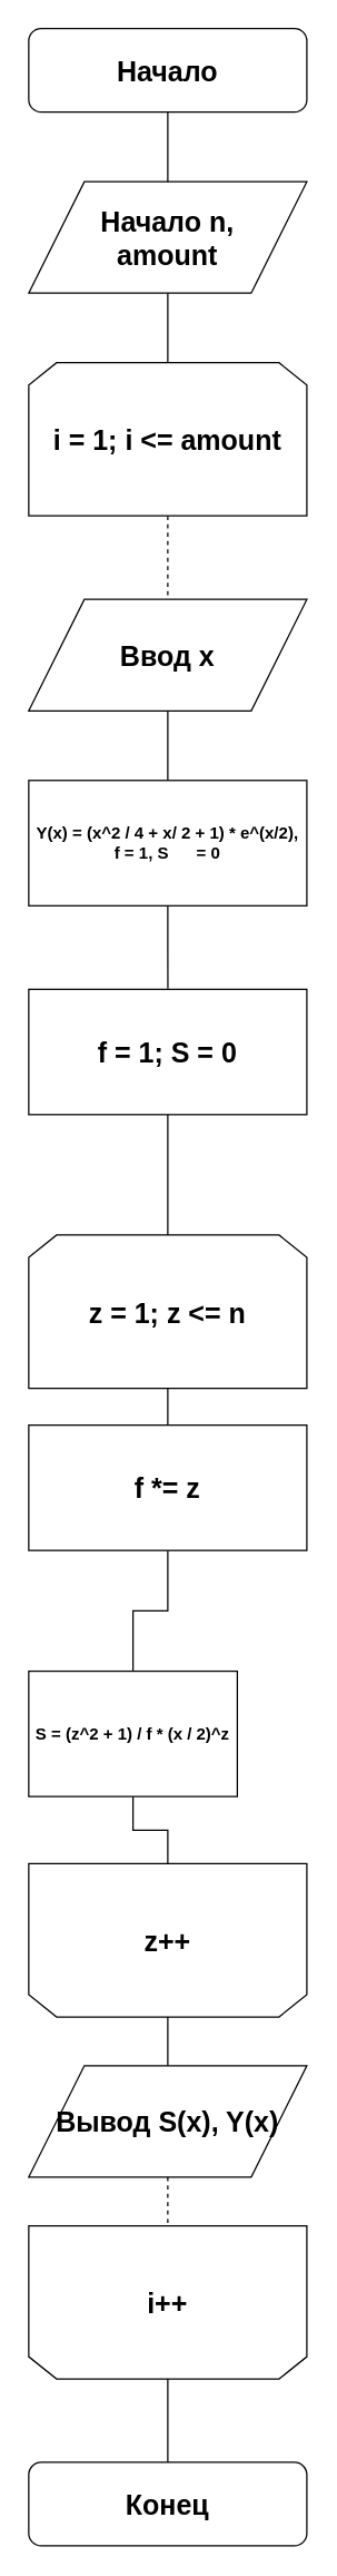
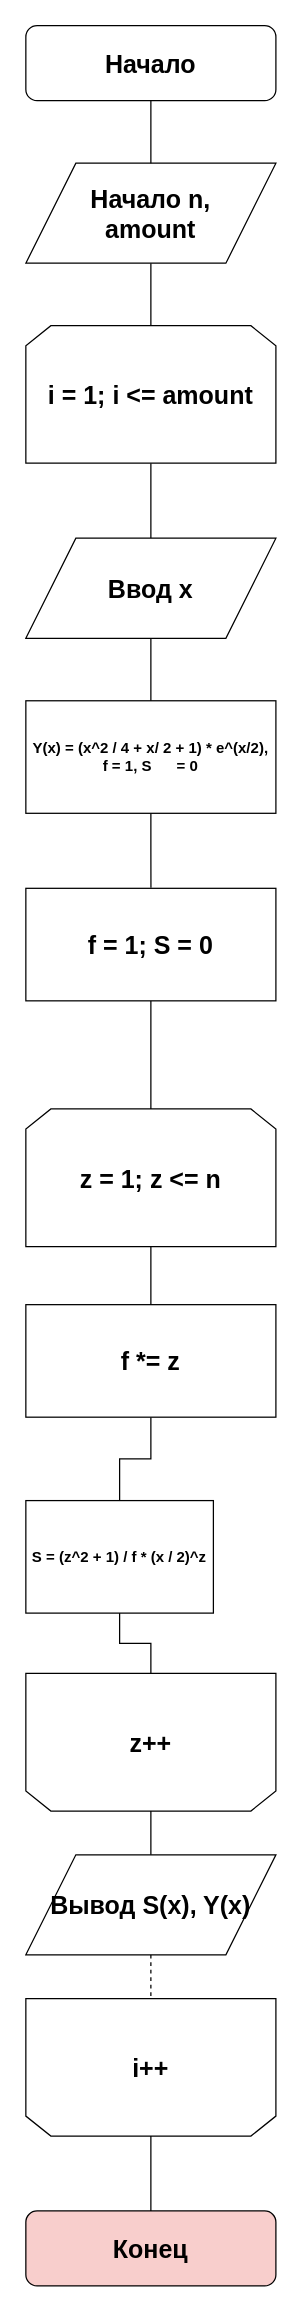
  <mxCell id="0" />
  <mxCell id="1" parent="0" />
  <mxCell id="2" value="&lt;b style=&quot;font-size: 20px&quot;&gt;Начало&lt;/b&gt;" style="rounded=1;whiteSpace=wrap;html=1;" parent="1" vertex="1"><mxGeometry x="20" y="20" width="200" height="60" as="geometry" /></mxCell>
- <mxCell id="3" value="&lt;b style=&quot;font-size: 20px&quot;&gt;Конец&lt;/b&gt;" style="rounded=1;whiteSpace=wrap;html=1;" parent="1" vertex="1"><mxGeometry x="20" y="1767.857" width="200" height="60" as="geometry" /></mxCell>
+ <mxCell id="3" value="&lt;b style=&quot;font-size: 20px&quot;&gt;Конец&lt;/b&gt;" style="rounded=1;whiteSpace=wrap;html=1;fillColor=#f8cecc;" parent="1" vertex="1"><mxGeometry x="20" y="1767.857" width="200" height="60" as="geometry" /></mxCell>
  <mxCell id="4" style="edgeStyle=orthogonalEdgeStyle;rounded=0;orthogonalLoop=1;jettySize=auto;html=1;exitX=0.5;exitY=1;exitDx=0;exitDy=0;endArrow=none;endFill=0;" parent="1" source="5" target="10" edge="1"><mxGeometry relative="1" as="geometry" /></mxCell>
  <mxCell id="5" value="&lt;font style=&quot;font-size: 20px&quot;&gt;&lt;b&gt;Начало n,&lt;br&gt;amount&lt;/b&gt;&lt;/font&gt;" style="shape=parallelogram;perimeter=parallelogramPerimeter;whiteSpace=wrap;html=1;" parent="1" vertex="1"><mxGeometry x="20" y="130" width="200" height="80" as="geometry" /></mxCell>
  <mxCell id="6" value="" style="endArrow=none;html=1;entryX=0.5;entryY=1;entryDx=0;entryDy=0;exitX=0.5;exitY=0;exitDx=0;exitDy=0;" parent="1" source="5" target="2" edge="1"><mxGeometry width="50" height="50" relative="1" as="geometry"><mxPoint x="-100" y="210" as="sourcePoint" /><mxPoint x="-50" y="160" as="targetPoint" /></mxGeometry></mxCell>
  <mxCell id="7" style="edgeStyle=orthogonalEdgeStyle;rounded=0;orthogonalLoop=1;jettySize=auto;html=1;exitX=0.5;exitY=1;exitDx=0;exitDy=0;entryX=0.5;entryY=0;entryDx=0;entryDy=0;endArrow=none;endFill=0;" parent="1" source="8" edge="1"><mxGeometry relative="1" as="geometry"><mxPoint x="120.059" y="709.588" as="targetPoint" /></mxGeometry></mxCell>
  <mxCell id="8" value="&lt;font size=&quot;1&quot;&gt;&lt;b style=&quot;font-size: 12px&quot;&gt;Y(x) = (x^2 / 4 + x/ 2 + 1) * e^(x/2), &lt;br&gt;f = 1, S&amp;nbsp; &amp;nbsp; &amp;nbsp; = 0&lt;/b&gt;&lt;/font&gt;" style="rounded=0;whiteSpace=wrap;html=1;" parent="1" vertex="1"><mxGeometry x="20" y="560" width="200" height="90" as="geometry" /></mxCell>
- <mxCell id="9" style="edgeStyle=orthogonalEdgeStyle;rounded=0;orthogonalLoop=1;jettySize=auto;html=1;exitX=0.5;exitY=1;exitDx=0;exitDy=0;entryX=0.5;entryY=0;entryDx=0;entryDy=0;endArrow=none;endFill=0;dashed=1;" parent="1" source="10" target="16" edge="1"><mxGeometry relative="1" as="geometry" /></mxCell>
+ <mxCell id="9" style="edgeStyle=orthogonalEdgeStyle;rounded=0;orthogonalLoop=1;jettySize=auto;html=1;exitX=0.5;exitY=1;exitDx=0;exitDy=0;entryX=0.5;entryY=0;entryDx=0;entryDy=0;endArrow=none;endFill=0;" parent="1" source="10" target="16" edge="1"><mxGeometry relative="1" as="geometry" /></mxCell>
  <mxCell id="10" value="&lt;b&gt;&lt;font style=&quot;font-size: 20px&quot;&gt;i = 1; i &amp;lt;= amount&lt;/font&gt;&lt;/b&gt;" style="shape=loopLimit;whiteSpace=wrap;html=1;" parent="1" vertex="1"><mxGeometry x="20" y="260" width="200" height="110" as="geometry" /></mxCell>
  <mxCell id="11" style="edgeStyle=orthogonalEdgeStyle;rounded=0;orthogonalLoop=1;jettySize=auto;html=1;exitX=0.5;exitY=0;exitDx=0;exitDy=0;entryX=0.5;entryY=0;entryDx=0;entryDy=0;endArrow=none;endFill=0;" parent="1" source="12" target="3" edge="1"><mxGeometry relative="1" as="geometry" /></mxCell>
  <mxCell id="12" value="&lt;b&gt;&lt;font style=&quot;font-size: 20px&quot;&gt;i++&lt;/font&gt;&lt;/b&gt;" style="shape=loopLimit;whiteSpace=wrap;html=1;direction=west;" parent="1" vertex="1"><mxGeometry x="20" y="1598" width="200" height="110" as="geometry" /></mxCell>
  <mxCell id="13" style="edgeStyle=orthogonalEdgeStyle;rounded=0;orthogonalLoop=1;jettySize=auto;html=1;exitX=0.5;exitY=1;exitDx=0;exitDy=0;entryX=0.5;entryY=1;entryDx=0;entryDy=0;endArrow=none;endFill=0;dashed=1;" parent="1" source="14" target="12" edge="1"><mxGeometry relative="1" as="geometry" /></mxCell>
  <mxCell id="14" value="&lt;span style=&quot;font-size: 20px&quot;&gt;&lt;b&gt;Вывод S(x), Y(x)&lt;/b&gt;&lt;/span&gt;" style="shape=parallelogram;perimeter=parallelogramPerimeter;whiteSpace=wrap;html=1;" parent="1" vertex="1"><mxGeometry x="20" y="1483" width="200" height="80" as="geometry" /></mxCell>
  <mxCell id="15" style="edgeStyle=orthogonalEdgeStyle;rounded=0;orthogonalLoop=1;jettySize=auto;html=1;exitX=0.5;exitY=1;exitDx=0;exitDy=0;entryX=0.5;entryY=0;entryDx=0;entryDy=0;endArrow=none;endFill=0;" parent="1" source="16" target="8" edge="1"><mxGeometry relative="1" as="geometry" /></mxCell>
  <mxCell id="16" value="&lt;font style=&quot;font-size: 20px&quot;&gt;&lt;b&gt;Ввод x&lt;br&gt;&lt;/b&gt;&lt;/font&gt;" style="shape=parallelogram;perimeter=parallelogramPerimeter;whiteSpace=wrap;html=1;" parent="1" vertex="1"><mxGeometry x="20" y="430" width="200" height="80" as="geometry" /></mxCell>
  <mxCell id="17" style="edgeStyle=orthogonalEdgeStyle;rounded=0;orthogonalLoop=1;jettySize=auto;html=1;exitX=0.5;exitY=1;exitDx=0;exitDy=0;entryX=0.5;entryY=0;entryDx=0;entryDy=0;endArrow=none;endFill=0;" edge="1" parent="1" source="18" target="22"><mxGeometry relative="1" as="geometry" /></mxCell>
- <mxCell id="18" value="&lt;b&gt;&lt;font style=&quot;font-size: 20px&quot;&gt;f *= z&lt;/font&gt;&lt;/b&gt;" style="rounded=0;whiteSpace=wrap;html=1;" parent="1" vertex="1"><mxGeometry x="20" y="1023" width="200" height="90" as="geometry" /></mxCell>
+ <mxCell id="18" value="&lt;b&gt;&lt;font style=&quot;font-size: 20px&quot;&gt;f *= z&lt;/font&gt;&lt;/b&gt;" style="rounded=0;whiteSpace=wrap;html=1;" parent="1" vertex="1"><mxGeometry x="20" y="1043" width="200" height="90" as="geometry" /></mxCell>
  <mxCell id="19" style="edgeStyle=orthogonalEdgeStyle;rounded=0;orthogonalLoop=1;jettySize=auto;html=1;exitX=0.5;exitY=1;exitDx=0;exitDy=0;entryX=0.5;entryY=0;entryDx=0;entryDy=0;endArrow=none;endFill=0;" edge="1" parent="1" source="20" target="18"><mxGeometry relative="1" as="geometry" /></mxCell>
  <mxCell id="20" value="&lt;b&gt;&lt;font style=&quot;font-size: 20px&quot;&gt;z = 1; z &amp;lt;= n&lt;/font&gt;&lt;/b&gt;" style="shape=loopLimit;whiteSpace=wrap;html=1;" parent="1" vertex="1"><mxGeometry x="20" y="886.5" width="200" height="110" as="geometry" /></mxCell>
  <mxCell id="21" style="edgeStyle=orthogonalEdgeStyle;rounded=0;orthogonalLoop=1;jettySize=auto;html=1;exitX=0.5;exitY=1;exitDx=0;exitDy=0;entryX=0.5;entryY=1;entryDx=0;entryDy=0;endArrow=none;endFill=0;" parent="1" source="22" target="24" edge="1"><mxGeometry relative="1" as="geometry" /></mxCell>
  <mxCell id="22" value="&lt;b&gt;S = (z^2 + 1) / f * (x / 2)^z&lt;/b&gt;" style="rounded=0;whiteSpace=wrap;html=1;" parent="1" vertex="1"><mxGeometry x="20" y="1199.714" width="150" height="90" as="geometry" /></mxCell>
  <mxCell id="23" style="edgeStyle=orthogonalEdgeStyle;rounded=0;orthogonalLoop=1;jettySize=auto;html=1;exitX=0.5;exitY=0;exitDx=0;exitDy=0;entryX=0.5;entryY=0;entryDx=0;entryDy=0;endArrow=none;endFill=0;" parent="1" source="24" target="14" edge="1"><mxGeometry relative="1" as="geometry" /></mxCell>
  <mxCell id="24" value="&lt;b&gt;&lt;font style=&quot;font-size: 20px&quot;&gt;z++&lt;/font&gt;&lt;/b&gt;" style="shape=loopLimit;whiteSpace=wrap;html=1;direction=west;" parent="1" vertex="1"><mxGeometry x="20" y="1338" width="200" height="110" as="geometry" /></mxCell>
  <mxCell id="25" style="edgeStyle=orthogonalEdgeStyle;rounded=0;orthogonalLoop=1;jettySize=auto;html=1;exitX=0.5;exitY=1;exitDx=0;exitDy=0;entryX=0.5;entryY=0;entryDx=0;entryDy=0;endArrow=none;endFill=0;" edge="1" parent="1" source="26" target="20"><mxGeometry relative="1" as="geometry" /></mxCell>
  <mxCell id="26" value="&lt;span style=&quot;font-size: 20px&quot;&gt;&lt;b&gt;f = 1; S = 0&lt;/b&gt;&lt;/span&gt;" style="rounded=0;whiteSpace=wrap;html=1;" vertex="1" parent="1"><mxGeometry x="20" y="710" width="200" height="90" as="geometry" /></mxCell>
